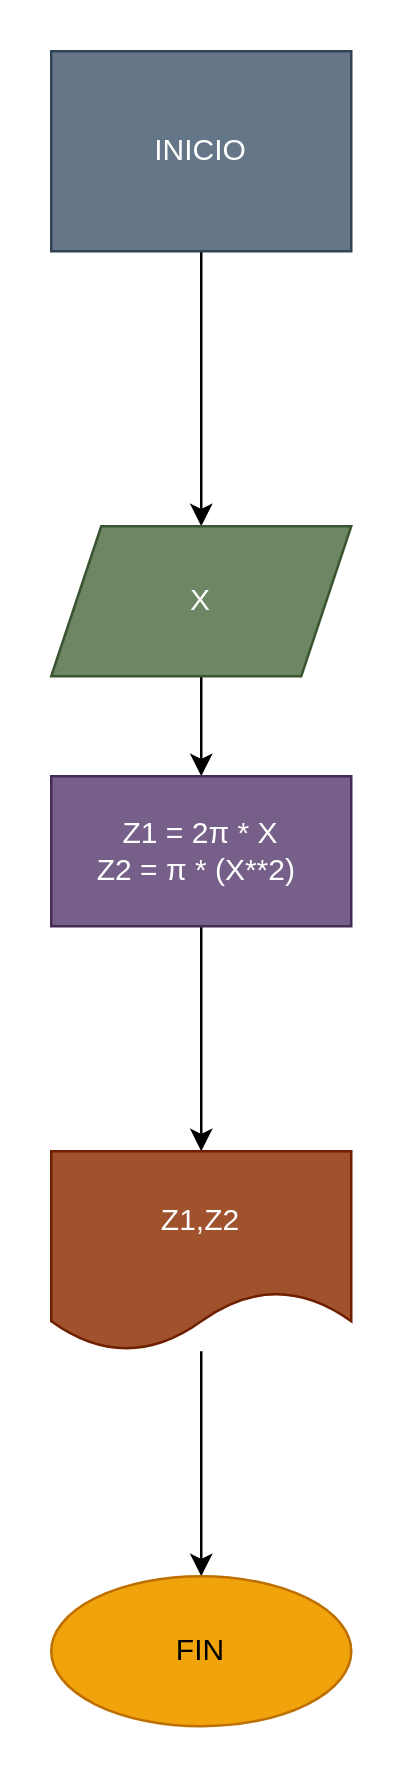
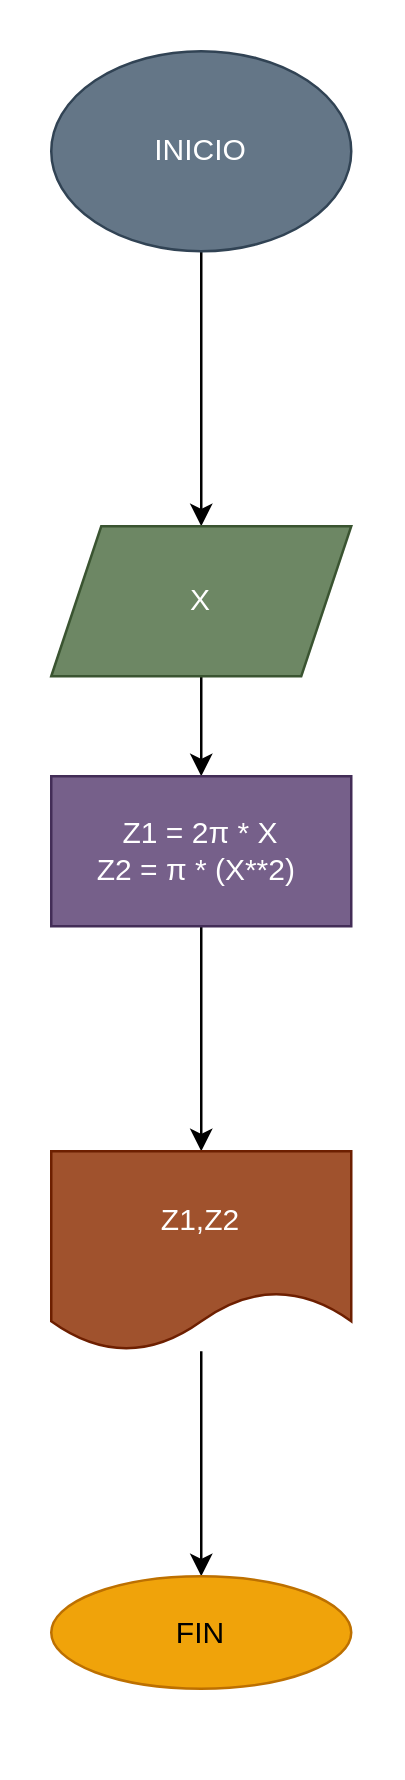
  <mxCell id="0" />
  <mxCell id="1" parent="0" />
  <mxCell id="2" value="" style="edgeStyle=none;html=1;" parent="1" source="3" target="5" edge="1"><mxGeometry relative="1" as="geometry" /></mxCell>
- <mxCell id="3" value="INICIO" style="whiteSpace=wrap;html=1;fillColor=#647687;fontColor=#ffffff;strokeColor=#314354;rounded=0;" parent="1" vertex="1"><mxGeometry x="20" y="20" width="120" height="80" as="geometry" /></mxCell>
+ <mxCell id="3" value="INICIO" style="ellipse;whiteSpace=wrap;html=1;fillColor=#647687;fontColor=#ffffff;strokeColor=#314354;" parent="1" vertex="1"><mxGeometry x="20" y="20" width="120" height="80" as="geometry" /></mxCell>
  <mxCell id="4" value="" style="edgeStyle=none;html=1;" parent="1" source="5" target="7" edge="1"><mxGeometry relative="1" as="geometry" /></mxCell>
  <mxCell id="5" value="X" style="shape=parallelogram;perimeter=parallelogramPerimeter;whiteSpace=wrap;html=1;fixedSize=1;fillColor=#6d8764;fontColor=#ffffff;strokeColor=#3A5431;" parent="1" vertex="1"><mxGeometry x="20" y="210" width="120" height="60" as="geometry" /></mxCell>
  <mxCell id="6" value="" style="edgeStyle=none;html=1;" parent="1" source="7" target="9" edge="1"><mxGeometry relative="1" as="geometry" /></mxCell>
  <mxCell id="7" value="Z1 = 2π * X&lt;br&gt;Z2 =&amp;nbsp;π * (X**2)&amp;nbsp;" style="whiteSpace=wrap;html=1;fillColor=#76608a;fontColor=#ffffff;strokeColor=#432D57;" parent="1" vertex="1"><mxGeometry x="20" y="310" width="120" height="60" as="geometry" /></mxCell>
  <mxCell id="8" value="" style="edgeStyle=none;html=1;" parent="1" source="9" target="10" edge="1"><mxGeometry relative="1" as="geometry" /></mxCell>
  <mxCell id="9" value="Z1,Z2" style="shape=document;whiteSpace=wrap;html=1;boundedLbl=1;fillColor=#a0522d;fontColor=#ffffff;strokeColor=#6D1F00;" parent="1" vertex="1"><mxGeometry x="20" y="460" width="120" height="80" as="geometry" /></mxCell>
- <mxCell id="10" value="FIN" style="ellipse;whiteSpace=wrap;html=1;fillColor=#f0a30a;fontColor=#000000;strokeColor=#BD7000;" parent="1" vertex="1"><mxGeometry x="20" y="630" width="120" height="60" as="geometry" /></mxCell>
+ <mxCell id="10" value="FIN" style="ellipse;whiteSpace=wrap;html=1;fillColor=#f0a30a;fontColor=#000000;strokeColor=#BD7000;" parent="1" vertex="1"><mxGeometry x="20" y="630" width="120" height="45" as="geometry" /></mxCell>
